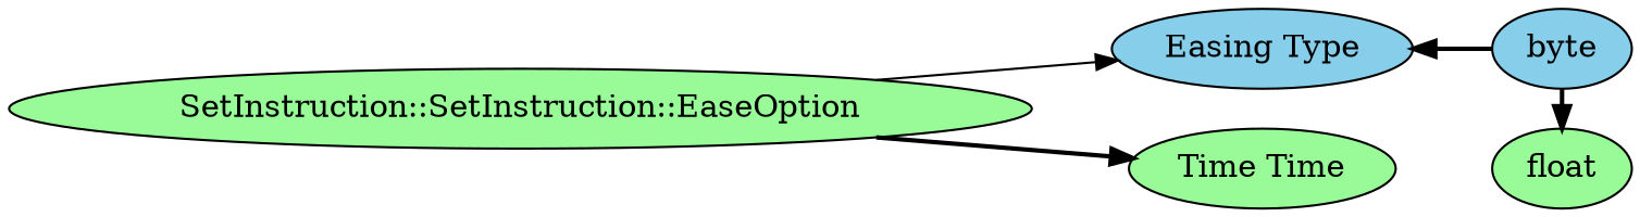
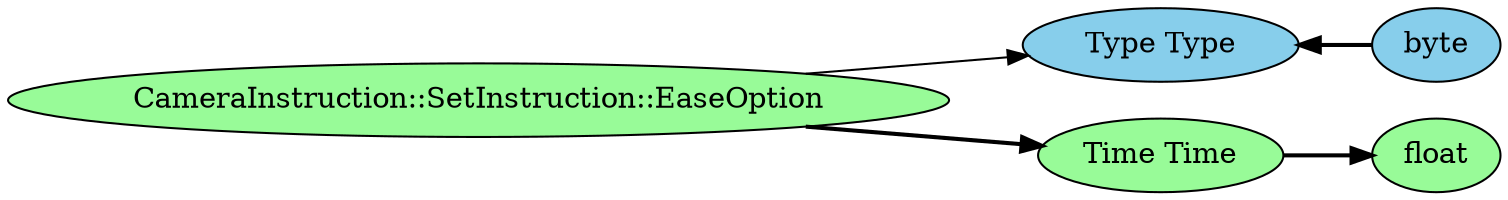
  digraph {
    rankdir=LR
    node [fillcolor=palegreen style=filled]
    edge [style=bold]
    n1 [fillcolor=skyblue label=byte]
    n2 [label=float]
-   n3 [fillcolor=skyblue label="Easing Type"]
-   n4 [label="SetInstruction::SetInstruction::EaseOption"]
+   n3 [fillcolor=skyblue label="Type Type"]
+   n4 [label="CameraInstruction::SetInstruction::EaseOption"]
    n5 [label="Time Time"]
    subgraph sub_1 {
      rank=max
      n1
      n2
    }
    n1 -> n3
    n4 -> n3 [style=solid]
    n4 -> n5
-   n1 -> n2
+   n5 -> n2
  }
